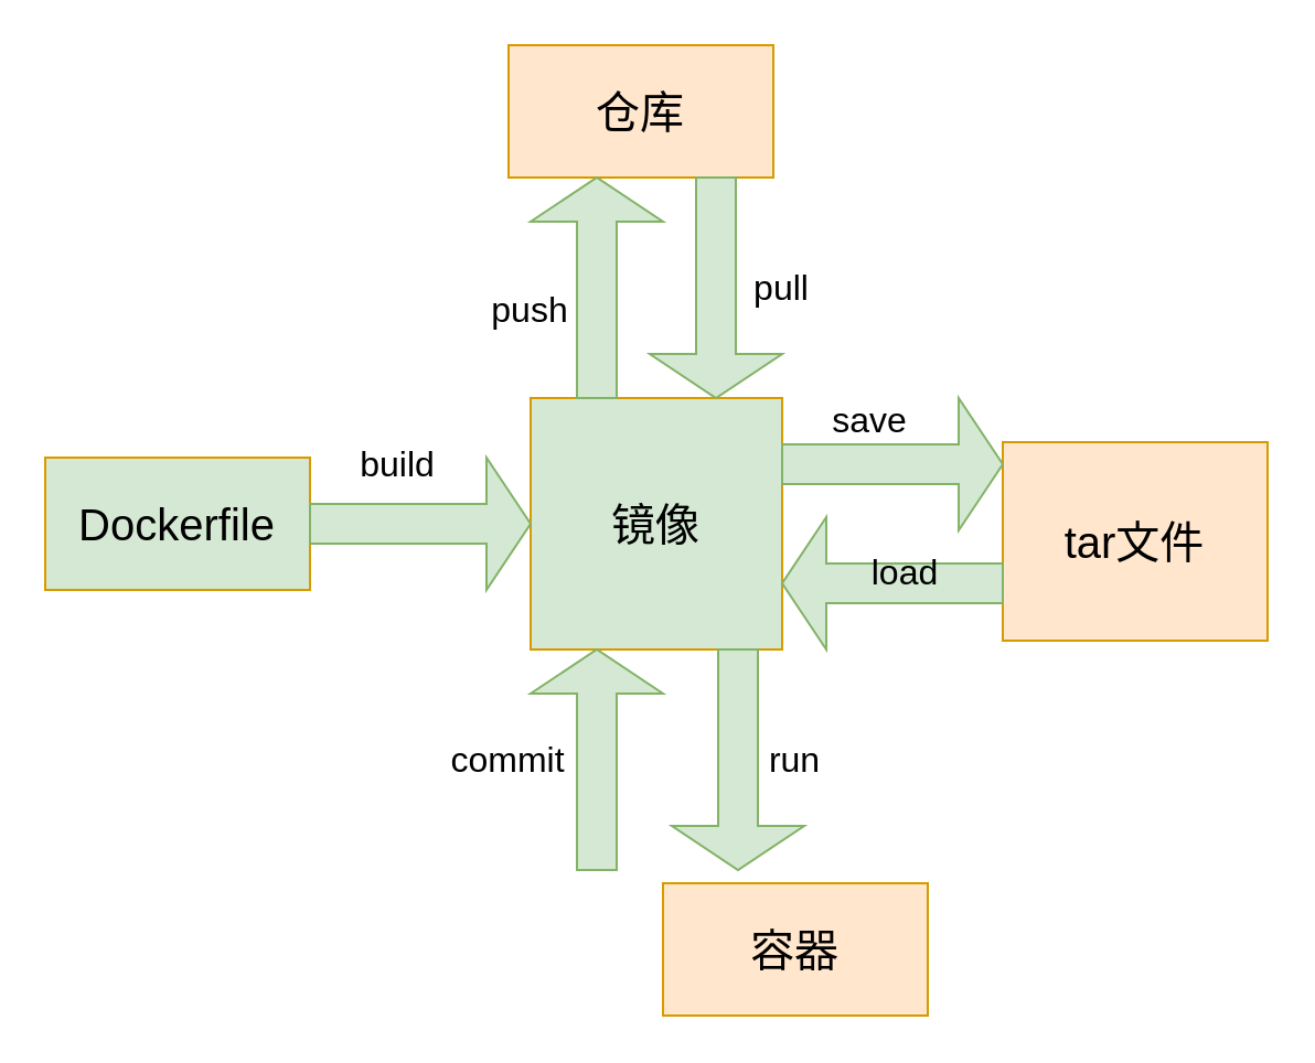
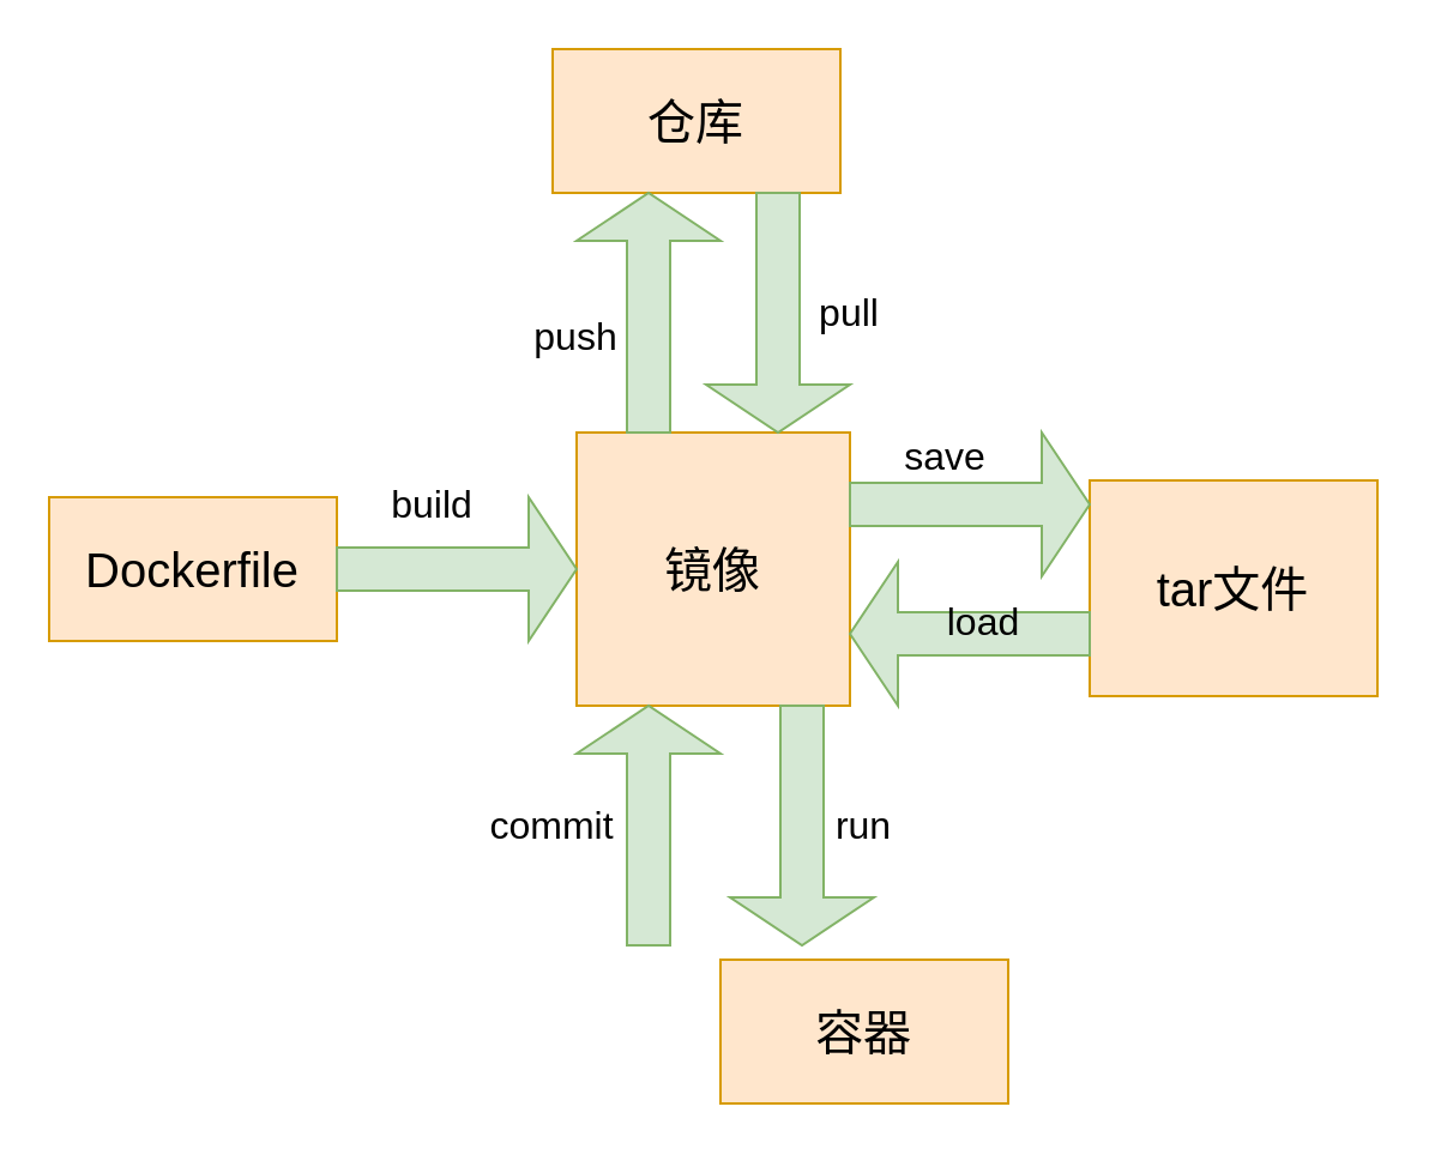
  <mxCell id="0" />
  <mxCell id="1" parent="0" />
- <mxCell id="2" value="&lt;font style=&quot;font-size: 20px&quot;&gt;镜像&lt;/font&gt;" style="whiteSpace=wrap;html=1;aspect=fixed;fillColor=#d5e8d4;strokeColor=#d79b00;" vertex="1" parent="1"><mxGeometry x="240" y="180" width="114" height="114" as="geometry" /></mxCell>
+ <mxCell id="2" value="&lt;font style=&quot;font-size: 20px&quot;&gt;镜像&lt;/font&gt;" style="whiteSpace=wrap;html=1;aspect=fixed;fillColor=#ffe6cc;strokeColor=#d79b00;" vertex="1" parent="1"><mxGeometry x="240" y="180" width="114" height="114" as="geometry" /></mxCell>
  <mxCell id="3" value="&lt;font style=&quot;font-size: 20px&quot;&gt;仓库&lt;/font&gt;" style="rounded=0;whiteSpace=wrap;html=1;fillColor=#ffe6cc;strokeColor=#d79b00;" vertex="1" parent="1"><mxGeometry x="230" y="20" width="120" height="60" as="geometry" /></mxCell>
- <mxCell id="4" value="&lt;font style=&quot;font-size: 20px&quot;&gt;Dockerfile&lt;/font&gt;" style="rounded=0;whiteSpace=wrap;html=1;fillColor=#d5e8d4;strokeColor=#d79b00;" vertex="1" parent="1"><mxGeometry x="20" y="207" width="120" height="60" as="geometry" /></mxCell>
+ <mxCell id="4" value="&lt;font style=&quot;font-size: 20px&quot;&gt;Dockerfile&lt;/font&gt;" style="rounded=0;whiteSpace=wrap;html=1;fillColor=#ffe6cc;strokeColor=#d79b00;" vertex="1" parent="1"><mxGeometry x="20" y="207" width="120" height="60" as="geometry" /></mxCell>
  <mxCell id="5" value="&lt;font style=&quot;font-size: 20px&quot;&gt;容器&lt;/font&gt;" style="rounded=0;whiteSpace=wrap;html=1;fillColor=#ffe6cc;strokeColor=#d79b00;" vertex="1" parent="1"><mxGeometry x="300" y="400" width="120" height="60" as="geometry" /></mxCell>
  <mxCell id="6" value="&lt;font style=&quot;font-size: 20px&quot;&gt;tar文件&lt;/font&gt;" style="rounded=0;whiteSpace=wrap;html=1;fillColor=#ffe6cc;strokeColor=#d79b00;" vertex="1" parent="1"><mxGeometry x="454" y="200" width="120" height="90" as="geometry" /></mxCell>
  <mxCell id="7" value="&lt;font style=&quot;font-size: 16px&quot;&gt;push&lt;/font&gt;" style="text;html=1;strokeColor=none;fillColor=none;align=center;verticalAlign=middle;whiteSpace=wrap;rounded=0;" vertex="1" parent="1"><mxGeometry x="220" y="130" width="40" height="20" as="geometry" /></mxCell>
  <mxCell id="8" style="edgeStyle=orthogonalEdgeStyle;rounded=0;orthogonalLoop=1;jettySize=auto;html=1;exitX=0;exitY=0.5;exitDx=0;exitDy=0;exitPerimeter=0;" edge="1" parent="1"><mxGeometry relative="1" as="geometry"><mxPoint x="145" y="170" as="sourcePoint" /><mxPoint x="145" y="170" as="targetPoint" /></mxGeometry></mxCell>
  <mxCell id="9" value="" style="shape=singleArrow;direction=north;whiteSpace=wrap;html=1;fillColor=#d5e8d4;strokeColor=#82b366;" vertex="1" parent="1"><mxGeometry x="240" y="80" width="60" height="100" as="geometry" /></mxCell>
  <mxCell id="10" value="" style="shape=singleArrow;direction=south;whiteSpace=wrap;html=1;fillColor=#d5e8d4;strokeColor=#82b366;" vertex="1" parent="1"><mxGeometry x="294" y="80" width="60" height="100" as="geometry" /></mxCell>
  <mxCell id="11" value="&lt;font style=&quot;font-size: 16px&quot;&gt;pull&lt;/font&gt;" style="text;html=1;strokeColor=none;fillColor=none;align=center;verticalAlign=middle;whiteSpace=wrap;rounded=0;" vertex="1" parent="1"><mxGeometry x="334" y="120" width="40" height="20" as="geometry" /></mxCell>
  <mxCell id="12" value="" style="shape=singleArrow;whiteSpace=wrap;html=1;fillColor=#d5e8d4;strokeColor=#82b366;" vertex="1" parent="1"><mxGeometry x="140" y="207" width="100" height="60" as="geometry" /></mxCell>
  <mxCell id="13" value="&lt;span style=&quot;font-size: 16px&quot;&gt;build&lt;/span&gt;" style="text;html=1;strokeColor=none;fillColor=none;align=center;verticalAlign=middle;whiteSpace=wrap;rounded=0;" vertex="1" parent="1"><mxGeometry x="160" y="200" width="40" height="20" as="geometry" /></mxCell>
  <mxCell id="14" value="" style="shape=singleArrow;whiteSpace=wrap;html=1;fillColor=#d5e8d4;strokeColor=#82b366;" vertex="1" parent="1"><mxGeometry x="354" y="180" width="100" height="60" as="geometry" /></mxCell>
  <mxCell id="15" value="" style="shape=singleArrow;direction=west;whiteSpace=wrap;html=1;fillColor=#d5e8d4;strokeColor=#82b366;" vertex="1" parent="1"><mxGeometry x="354" y="234" width="100" height="60" as="geometry" /></mxCell>
  <mxCell id="16" value="&lt;font style=&quot;font-size: 16px&quot;&gt;save&lt;/font&gt;" style="text;html=1;strokeColor=none;fillColor=none;align=center;verticalAlign=middle;whiteSpace=wrap;rounded=0;" vertex="1" parent="1"><mxGeometry x="374" y="180" width="40" height="20" as="geometry" /></mxCell>
  <mxCell id="17" value="&lt;font style=&quot;font-size: 16px&quot;&gt;load&lt;/font&gt;" style="text;html=1;strokeColor=none;fillColor=none;align=center;verticalAlign=middle;whiteSpace=wrap;rounded=0;" vertex="1" parent="1"><mxGeometry x="390" y="249" width="40" height="20" as="geometry" /></mxCell>
  <mxCell id="18" value="" style="shape=singleArrow;direction=north;whiteSpace=wrap;html=1;fillColor=#d5e8d4;strokeColor=#82b366;" vertex="1" parent="1"><mxGeometry x="240" y="294" width="60" height="100" as="geometry" /></mxCell>
  <mxCell id="19" value="" style="shape=singleArrow;direction=south;whiteSpace=wrap;html=1;fillColor=#d5e8d4;strokeColor=#82b366;" vertex="1" parent="1"><mxGeometry x="304" y="294" width="60" height="100" as="geometry" /></mxCell>
  <mxCell id="20" value="&lt;font style=&quot;font-size: 16px&quot;&gt;commit&lt;/font&gt;" style="text;html=1;strokeColor=none;fillColor=none;align=center;verticalAlign=middle;whiteSpace=wrap;rounded=0;" vertex="1" parent="1"><mxGeometry x="210" y="334" width="40" height="20" as="geometry" /></mxCell>
  <mxCell id="21" value="&lt;span style=&quot;font-size: 16px&quot;&gt;run&lt;/span&gt;" style="text;html=1;strokeColor=none;fillColor=none;align=center;verticalAlign=middle;whiteSpace=wrap;rounded=0;" vertex="1" parent="1"><mxGeometry x="340" y="334" width="40" height="20" as="geometry" /></mxCell>
